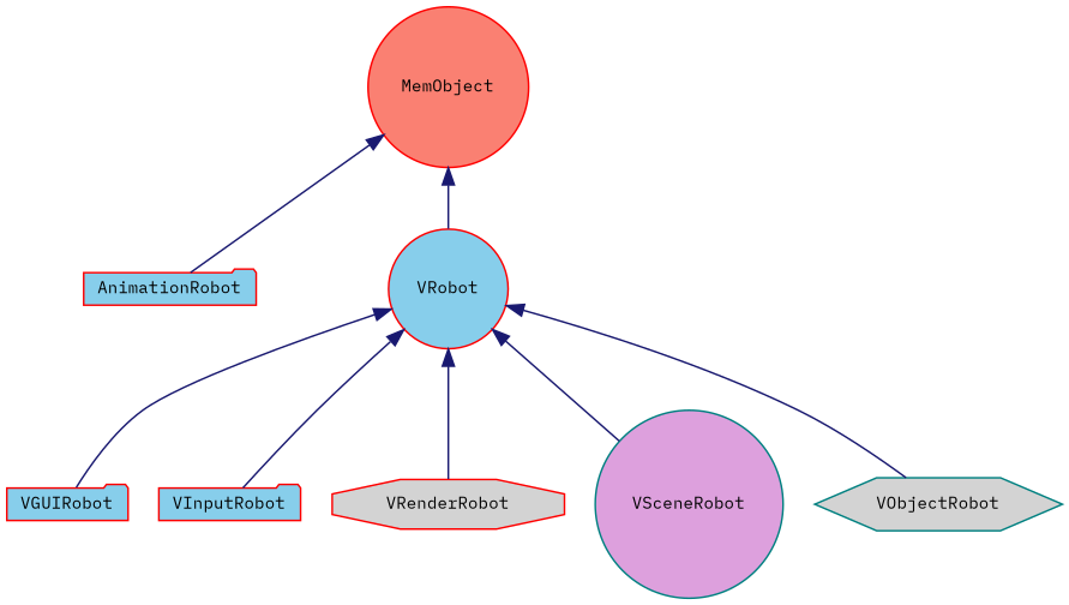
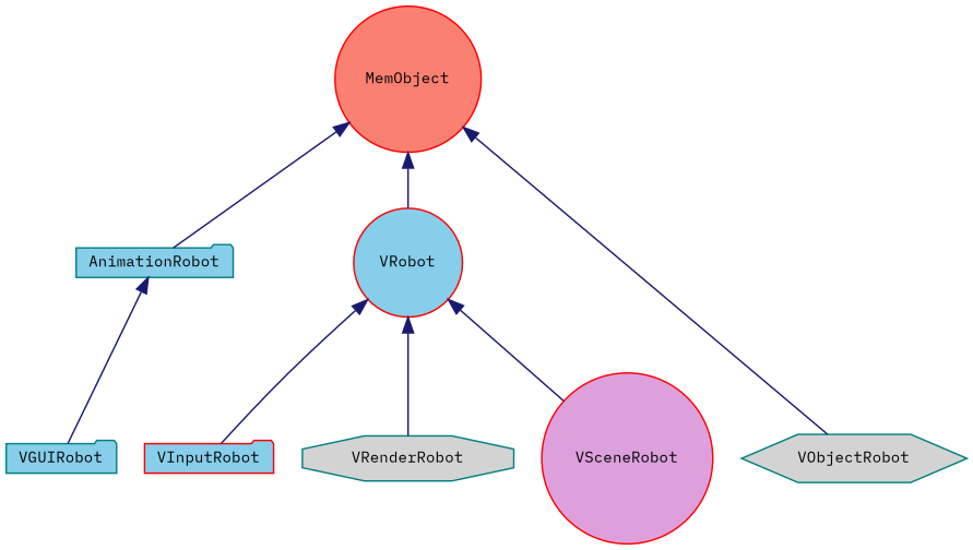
  digraph {
    fontname="IBM Plex Mono"
    node [color=red fillcolor=skyblue fontname="IBM Plex Mono" fontsize=10 shape=circle style=filled]
    edge [color=midnightblue dir=back fontname="IBM Plex Mono" fontsize=10 labelfontname=Helvetica labelfontsize=10 style=solid]
    n1 [fontcolor=black height=0.2 label=VRobot width=0.4]
-   n2 [height=0.2 label=VGUIRobot shape=folder width=0.4]
+   n2 [color=teal height=0.2 label=VGUIRobot shape=folder width=0.4]
    n3 [height=0.2 label=VInputRobot shape=folder width=0.4]
    n4 [color=teal fillcolor=lightgrey height=0.2 label=VObjectRobot shape=hexagon width=0.4]
-   n5 [fillcolor=lightgrey height=0.2 label=VRenderRobot shape=octagon width=0.4]
-   n6 [color=teal fillcolor=plum height=0.2 label=VSceneRobot width=0.4]
-   n7 [height=0.2 label=AnimationRobot shape=folder width=0.4]
+   n5 [color=teal fillcolor=lightgrey height=0.2 label=VRenderRobot shape=octagon width=0.4]
+   n6 [fillcolor=plum height=0.2 label=VSceneRobot width=0.4]
+   n7 [color=teal height=0.2 label=AnimationRobot shape=folder width=0.4]
    n8 [fillcolor=salmon height=0.2 label=MemObject width=0.4]
-   n1 -> n2
+   n7 -> n2
    n1 -> n3
-   n1 -> n4
+   n8 -> n4
    n1 -> n5
    n1 -> n6
    n8 -> n1
    n8 -> n7
  }
